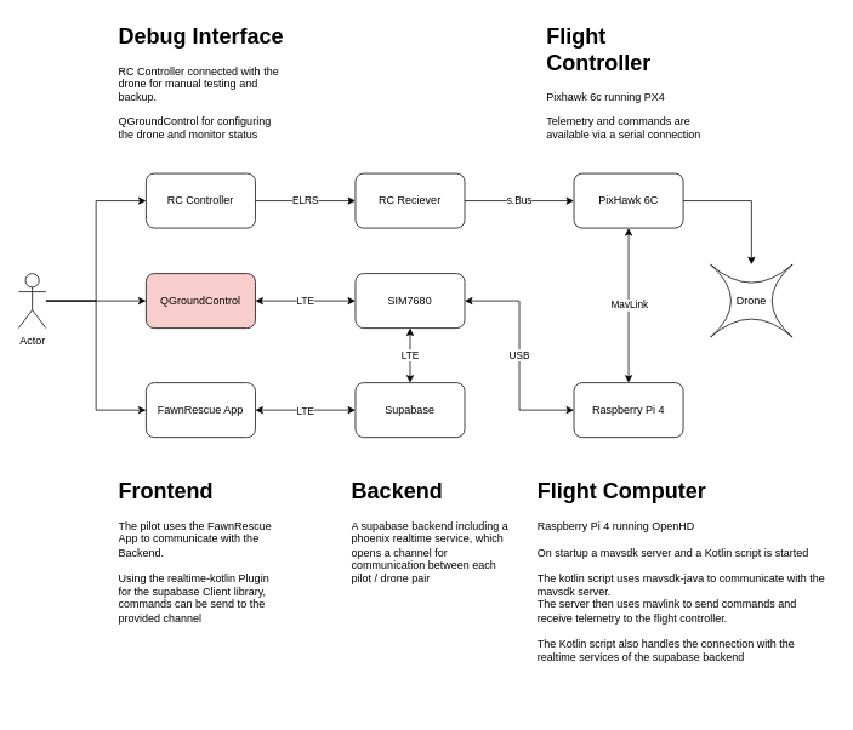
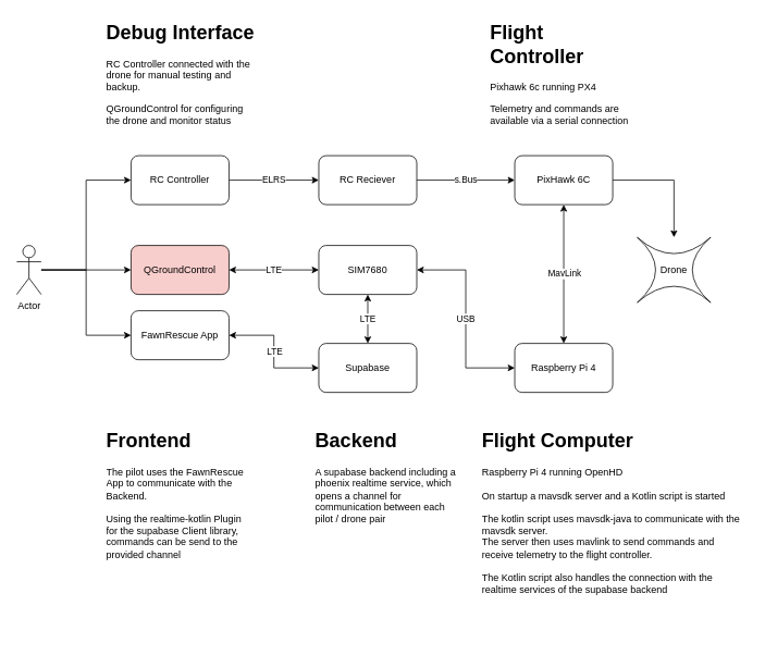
  <mxCell id="0" />
  <mxCell id="1" parent="0" />
  <mxCell id="2" style="edgeStyle=orthogonalEdgeStyle;rounded=0;orthogonalLoop=1;jettySize=auto;html=1;entryX=0;entryY=0.5;entryDx=0;entryDy=0;" parent="1" source="5" target="19" edge="1"><mxGeometry relative="1" as="geometry" /></mxCell>
  <mxCell id="3" style="edgeStyle=orthogonalEdgeStyle;rounded=0;orthogonalLoop=1;jettySize=auto;html=1;" edge="1" parent="1" source="5" target="26"><mxGeometry relative="1" as="geometry" /></mxCell>
  <mxCell id="4" style="edgeStyle=orthogonalEdgeStyle;rounded=0;orthogonalLoop=1;jettySize=auto;html=1;entryX=0;entryY=0.5;entryDx=0;entryDy=0;" edge="1" parent="1" source="5" target="28"><mxGeometry relative="1" as="geometry" /></mxCell>
  <mxCell id="5" value="Actor" style="shape=umlActor;verticalLabelPosition=bottom;verticalAlign=top;html=1;outlineConnect=0;" parent="1" vertex="1"><mxGeometry x="20" y="300" width="30" height="60" as="geometry" /></mxCell>
  <mxCell id="6" value="Drone" style="shape=switch;whiteSpace=wrap;html=1;" parent="1" vertex="1"><mxGeometry x="780" y="290" width="90" height="80" as="geometry" /></mxCell>
  <mxCell id="7" style="edgeStyle=orthogonalEdgeStyle;rounded=0;orthogonalLoop=1;jettySize=auto;html=1;entryX=0.5;entryY=0;entryDx=0;entryDy=0;startArrow=classic;startFill=1;" parent="1" source="10" target="12" edge="1"><mxGeometry relative="1" as="geometry" /></mxCell>
  <mxCell id="8" value="MavLink" style="edgeLabel;html=1;align=center;verticalAlign=middle;resizable=0;points=[];" parent="7" vertex="1" connectable="0"><mxGeometry x="-0.013" y="3" relative="1" as="geometry"><mxPoint x="-3" as="offset" /></mxGeometry></mxCell>
  <mxCell id="9" style="edgeStyle=orthogonalEdgeStyle;rounded=0;orthogonalLoop=1;jettySize=auto;html=1;" parent="1" source="10" target="6" edge="1"><mxGeometry relative="1" as="geometry" /></mxCell>
  <mxCell id="10" value="&lt;div&gt;PixHawk 6C&lt;/div&gt;" style="rounded=1;whiteSpace=wrap;html=1;" parent="1" vertex="1"><mxGeometry x="630" y="190" width="120" height="60" as="geometry" /></mxCell>
  <mxCell id="11" value="USB" style="edgeStyle=orthogonalEdgeStyle;rounded=0;orthogonalLoop=1;jettySize=auto;html=1;entryX=1;entryY=0.5;entryDx=0;entryDy=0;startArrow=classic;startFill=1;" edge="1" parent="1" source="12" target="23"><mxGeometry relative="1" as="geometry" /></mxCell>
  <mxCell id="12" value="Raspberry Pi 4" style="rounded=1;whiteSpace=wrap;html=1;" parent="1" vertex="1"><mxGeometry x="630" y="420" width="120" height="60" as="geometry" /></mxCell>
  <mxCell id="13" value="&lt;h1&gt;Flight Controller&lt;br&gt;&lt;/h1&gt;&lt;p&gt;Pixhawk 6c running PX4&lt;/p&gt;&lt;p&gt;Telemetry and commands are available via a serial connection&lt;br&gt;&lt;/p&gt;" style="text;html=1;strokeColor=none;fillColor=none;spacing=5;spacingTop=-20;whiteSpace=wrap;overflow=hidden;rounded=0;" parent="1" vertex="1"><mxGeometry x="595" y="20" width="190" height="150" as="geometry" /></mxCell>
  <mxCell id="14" value="&lt;h1&gt;Flight Computer&lt;br&gt;&lt;/h1&gt;&lt;div&gt;Raspberry Pi 4 running OpenHD&lt;/div&gt;&lt;div&gt;&lt;br&gt;&lt;/div&gt;&lt;div&gt;On startup a mavsdk server and a Kotlin script is started&lt;/div&gt;&lt;div&gt;&lt;br&gt;&lt;/div&gt;&lt;div&gt;The kotlin script uses mavsdk-java to communicate with the mavsdk server.&lt;/div&gt;&lt;div&gt;The server then uses mavlink to send commands and receive telemetry to the flight controller.&lt;/div&gt;&lt;div&gt;&lt;br&gt;&lt;/div&gt;&lt;div&gt;The Kotlin script also handles the connection with the realtime services of the supabase backend&lt;br&gt;&lt;/div&gt;" style="text;html=1;strokeColor=none;fillColor=none;spacing=5;spacingTop=-20;whiteSpace=wrap;overflow=hidden;rounded=0;" parent="1" vertex="1"><mxGeometry x="585" y="520" width="330" height="260" as="geometry" /></mxCell>
  <mxCell id="15" value="LTE" style="edgeStyle=orthogonalEdgeStyle;rounded=0;orthogonalLoop=1;jettySize=auto;html=1;entryX=0.5;entryY=1;entryDx=0;entryDy=0;startArrow=classic;startFill=1;" edge="1" parent="1" source="16" target="23"><mxGeometry relative="1" as="geometry" /></mxCell>
  <mxCell id="16" value="Supabase" style="rounded=1;whiteSpace=wrap;html=1;" parent="1" vertex="1"><mxGeometry x="390" y="420" width="120" height="60" as="geometry" /></mxCell>
  <mxCell id="17" style="edgeStyle=orthogonalEdgeStyle;rounded=0;orthogonalLoop=1;jettySize=auto;html=1;entryX=0;entryY=0.5;entryDx=0;entryDy=0;startArrow=classic;startFill=1;" parent="1" source="19" target="16" edge="1"><mxGeometry relative="1" as="geometry" /></mxCell>
  <mxCell id="18" value="LTE" style="edgeLabel;html=1;align=center;verticalAlign=middle;resizable=0;points=[];" parent="17" vertex="1" connectable="0"><mxGeometry x="-0.017" relative="1" as="geometry"><mxPoint as="offset" /></mxGeometry></mxCell>
- <mxCell id="19" value="FawnRescue App" style="rounded=1;whiteSpace=wrap;html=1;" parent="1" vertex="1"><mxGeometry x="160" y="420" width="120" height="60" as="geometry" /></mxCell>
+ <mxCell id="19" value="FawnRescue App" style="rounded=1;whiteSpace=wrap;html=1;" parent="1" vertex="1"><mxGeometry x="160" y="380" width="120" height="60" as="geometry" /></mxCell>
  <mxCell id="20" value="&lt;h1&gt;Backend&lt;br&gt;&lt;/h1&gt;&lt;div&gt;A supabase backend including a phoenix realtime service, which opens a channel for communication between each&amp;nbsp;&lt;/div&gt;&lt;div&gt;pilot / drone pair&lt;/div&gt;" style="text;html=1;strokeColor=none;fillColor=none;spacing=5;spacingTop=-20;whiteSpace=wrap;overflow=hidden;rounded=0;" parent="1" vertex="1"><mxGeometry x="381" y="520" width="190" height="140" as="geometry" /></mxCell>
  <mxCell id="21" value="&lt;h1&gt;Frontend&lt;br&gt;&lt;/h1&gt;&lt;div&gt;The pilot uses the FawnRescue App to communicate with the Backend.&lt;/div&gt;&lt;div&gt;&lt;br&gt;&lt;/div&gt;&lt;div&gt;Using the realtime-kotlin Plugin for the supabase Client library, commands can be send to the provided channel&lt;br&gt;&lt;/div&gt;" style="text;html=1;strokeColor=none;fillColor=none;spacing=5;spacingTop=-20;whiteSpace=wrap;overflow=hidden;rounded=0;" parent="1" vertex="1"><mxGeometry x="125" y="520" width="190" height="180" as="geometry" /></mxCell>
  <mxCell id="22" value="LTE" style="edgeStyle=orthogonalEdgeStyle;rounded=0;orthogonalLoop=1;jettySize=auto;html=1;entryX=1;entryY=0.5;entryDx=0;entryDy=0;startArrow=classic;startFill=1;" edge="1" parent="1" source="23" target="26"><mxGeometry relative="1" as="geometry" /></mxCell>
  <mxCell id="23" value="SIM7680" style="rounded=1;whiteSpace=wrap;html=1;" vertex="1" parent="1"><mxGeometry x="390" y="300" width="120" height="60" as="geometry" /></mxCell>
  <mxCell id="24" value="s.Bus" style="edgeStyle=orthogonalEdgeStyle;rounded=0;orthogonalLoop=1;jettySize=auto;html=1;" edge="1" parent="1" source="25" target="10"><mxGeometry relative="1" as="geometry" /></mxCell>
  <mxCell id="25" value="RC Reciever" style="rounded=1;whiteSpace=wrap;html=1;" vertex="1" parent="1"><mxGeometry x="390" y="190" width="120" height="60" as="geometry" /></mxCell>
  <mxCell id="26" value="QGroundControl" style="rounded=1;whiteSpace=wrap;html=1;fillColor=#f8cecc;" vertex="1" parent="1"><mxGeometry x="160" y="300" width="120" height="60" as="geometry" /></mxCell>
  <mxCell id="27" value="ELRS" style="edgeStyle=orthogonalEdgeStyle;rounded=0;orthogonalLoop=1;jettySize=auto;html=1;" edge="1" parent="1" source="28" target="25"><mxGeometry relative="1" as="geometry" /></mxCell>
  <mxCell id="28" value="RC Controller" style="rounded=1;whiteSpace=wrap;html=1;" vertex="1" parent="1"><mxGeometry x="160" y="190" width="120" height="60" as="geometry" /></mxCell>
  <mxCell id="29" value="&lt;h1&gt;Debug Interface&lt;/h1&gt;&lt;p&gt;RC Controller connected with the drone for manual testing and backup.&lt;/p&gt;&lt;p&gt;QGroundControl for configuring the drone and monitor status&lt;/p&gt;" style="text;html=1;strokeColor=none;fillColor=none;spacing=5;spacingTop=-20;whiteSpace=wrap;overflow=hidden;rounded=0;" vertex="1" parent="1"><mxGeometry x="125" y="20" width="190" height="150" as="geometry" /></mxCell>
